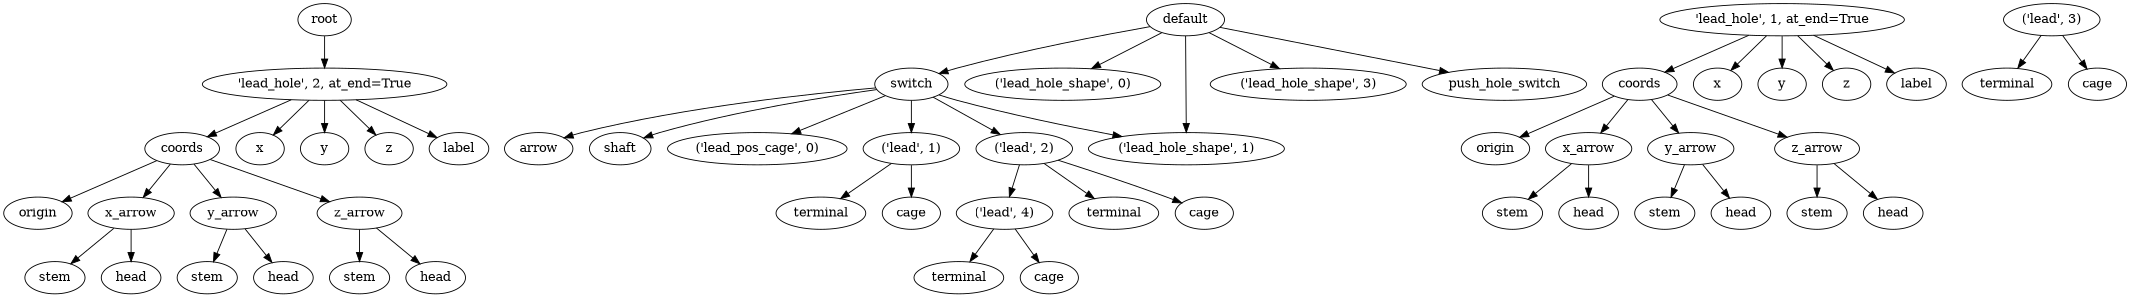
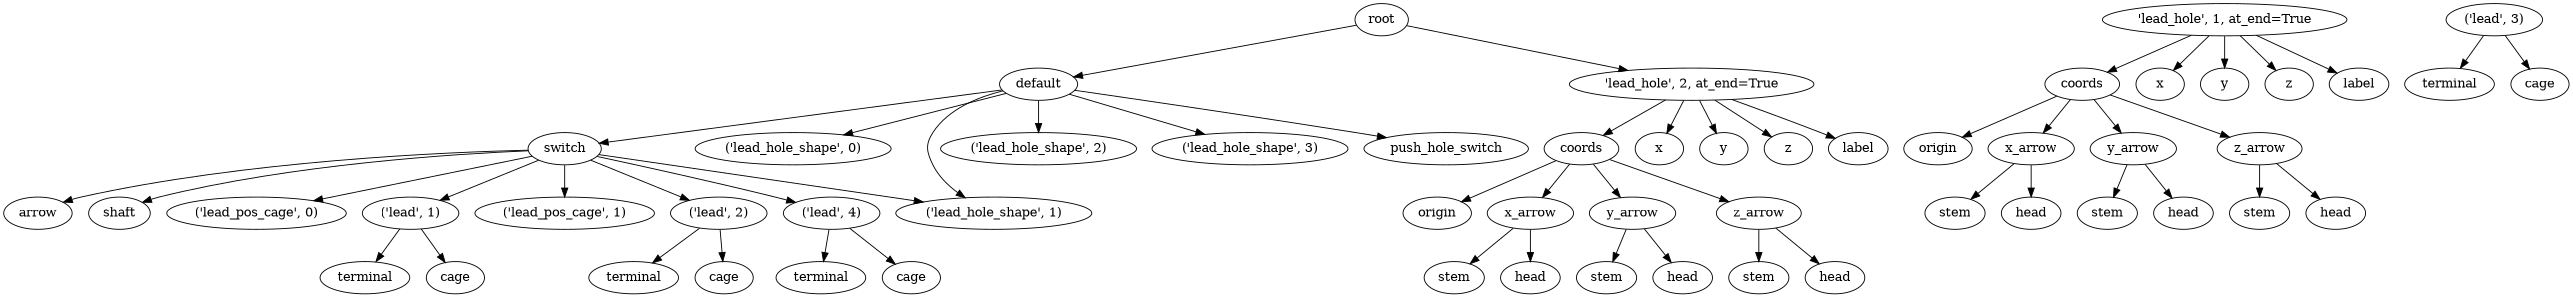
  digraph {
    n1 [label=root]
    n2 [label=default]
    n3 [label="'lead_hole',\ 2,\ at_end=True"]
    n4 [label=switch]
    n5 [label="\('lead_hole_shape',\ 0\)"]
    n6 [label="\('lead_hole_shape',\ 1\)"]
+   n7 [label="\('lead_hole_shape',\ 2\)"]
    n8 [label="\('lead_hole_shape',\ 3\)"]
    n9 [label=push_hole_switch]
    n10 [label="'lead_hole',\ 1,\ at_end=True"]
    n11 [label=coords]
    n12 [label=x]
    n13 [label=y]
    n14 [label=z]
    n15 [label=label]
    n16 [label=coords]
    n17 [label=x]
    n18 [label=y]
    n19 [label=z]
    n20 [label=label]
    n21 [label=arrow]
    n22 [label=shaft]
    n23 [label="\('lead_pos_cage',\ 0\)"]
    n24 [label="\('lead',\ 1\)"]
+   n25 [label="\('lead_pos_cage',\ 1\)"]
    n26 [label="\('lead',\ 2\)"]
    n27 [label="\('lead',\ 4\)"]
    n28 [label="\('lead',\ 3\)"]
    n29 [label=terminal]
    n30 [label=cage]
    n31 [label=terminal]
    n32 [label=cage]
    n33 [label=terminal]
    n34 [label=cage]
    n35 [label=terminal]
    n36 [label=cage]
    n37 [label=origin]
    n38 [label=x_arrow]
    n39 [label=y_arrow]
    n40 [label=z_arrow]
    n41 [label=stem]
    n42 [label=head]
    n43 [label=stem]
    n44 [label=head]
    n45 [label=stem]
    n46 [label=head]
    n47 [label=origin]
    n48 [label=x_arrow]
    n49 [label=y_arrow]
    n50 [label=z_arrow]
    n51 [label=stem]
    n52 [label=head]
    n53 [label=stem]
    n54 [label=head]
    n55 [label=stem]
    n56 [label=head]
+   n1 -> n2
    n1 -> n3
    n2 -> n4
    n2 -> n5
    n2 -> n6
+   n2 -> n7
    n2 -> n8
    n2 -> n9
    n3 -> n16
    n3 -> n17
    n3 -> n18
    n3 -> n19
    n3 -> n20
    n4 -> n6
    n4 -> n21
    n4 -> n22
    n4 -> n23
    n4 -> n24
+   n4 -> n25
    n4 -> n26
-   n26 -> n27
+   n4 -> n27
    n10 -> n11
    n10 -> n12
    n10 -> n13
    n10 -> n14
    n10 -> n15
    n11 -> n37
    n11 -> n38
    n11 -> n39
    n11 -> n40
    n16 -> n47
    n16 -> n48
    n16 -> n49
    n16 -> n50
    n24 -> n31
    n24 -> n32
    n26 -> n33
    n26 -> n34
    n27 -> n35
    n27 -> n36
    n28 -> n29
    n28 -> n30
    n38 -> n41
    n38 -> n42
    n39 -> n43
    n39 -> n44
    n40 -> n45
    n40 -> n46
    n48 -> n51
    n48 -> n52
    n49 -> n53
    n49 -> n54
    n50 -> n55
    n50 -> n56
  }
